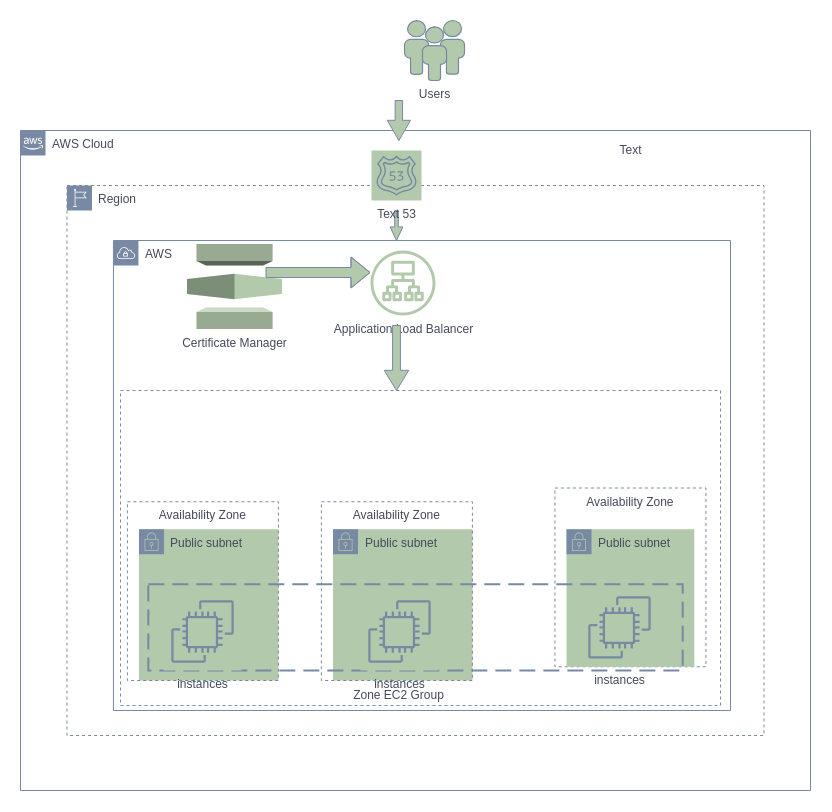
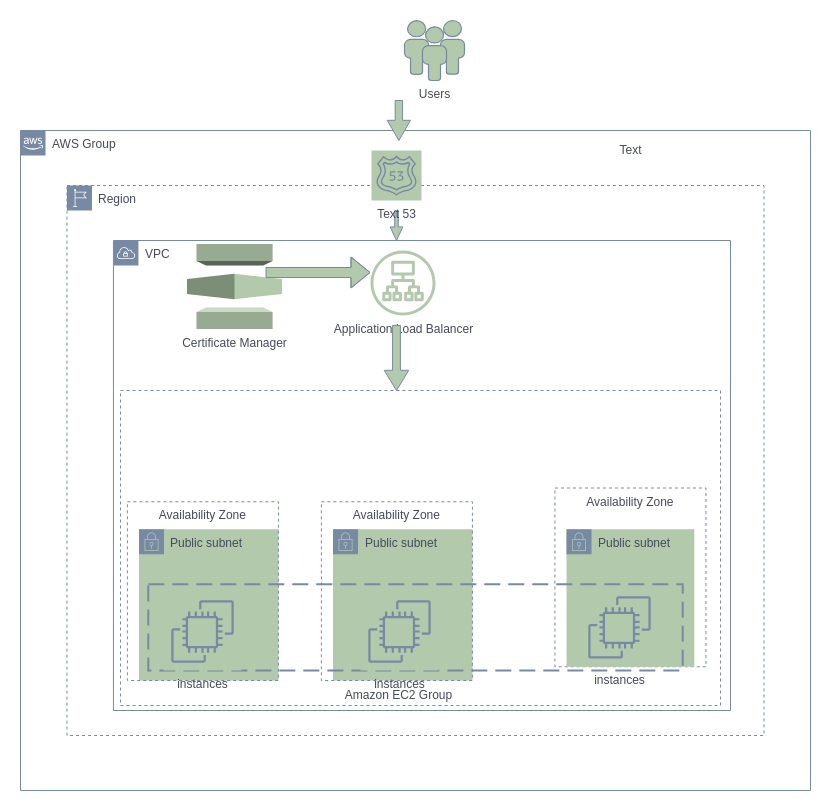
  <mxCell id="0" />
  <mxCell id="1" parent="0" />
- <mxCell id="2" value="AWS Cloud" style="points=[[0,0],[0.25,0],[0.5,0],[0.75,0],[1,0],[1,0.25],[1,0.5],[1,0.75],[1,1],[0.75,1],[0.5,1],[0.25,1],[0,1],[0,0.75],[0,0.5],[0,0.25]];outlineConnect=0;html=1;whiteSpace=wrap;fontSize=12;fontStyle=0;container=1;pointerEvents=0;collapsible=0;recursiveResize=0;shape=mxgraph.aws4.group;grIcon=mxgraph.aws4.group_aws_cloud_alt;strokeColor=#788AA3;fillColor=none;verticalAlign=top;align=left;spacingLeft=30;fontColor=#46495D;dashed=0;labelBackgroundColor=none;rounded=0;" vertex="1" parent="1"><mxGeometry x="20" y="130" width="790.0" height="660" as="geometry" /></mxCell>
- <mxCell id="3" value="AWS" style="points=[[0,0],[0.25,0],[0.5,0],[0.75,0],[1,0],[1,0.25],[1,0.5],[1,0.75],[1,1],[0.75,1],[0.5,1],[0.25,1],[0,1],[0,0.75],[0,0.5],[0,0.25]];outlineConnect=0;html=1;whiteSpace=wrap;fontSize=12;fontStyle=0;container=1;pointerEvents=0;collapsible=0;recursiveResize=0;shape=mxgraph.aws4.group;grIcon=mxgraph.aws4.group_vpc;strokeColor=#788AA3;fillColor=none;verticalAlign=top;align=left;spacingLeft=30;fontColor=#46495D;dashed=0;labelBackgroundColor=none;rounded=0;" vertex="1" parent="2"><mxGeometry x="92.94" y="110" width="617.06" height="470" as="geometry" /></mxCell>
+ <mxCell id="2" value="AWS Group" style="points=[[0,0],[0.25,0],[0.5,0],[0.75,0],[1,0],[1,0.25],[1,0.5],[1,0.75],[1,1],[0.75,1],[0.5,1],[0.25,1],[0,1],[0,0.75],[0,0.5],[0,0.25]];outlineConnect=0;html=1;whiteSpace=wrap;fontSize=12;fontStyle=0;container=1;pointerEvents=0;collapsible=0;recursiveResize=0;shape=mxgraph.aws4.group;grIcon=mxgraph.aws4.group_aws_cloud_alt;strokeColor=#788AA3;fillColor=none;verticalAlign=top;align=left;spacingLeft=30;fontColor=#46495D;dashed=0;labelBackgroundColor=none;rounded=0;" vertex="1" parent="1"><mxGeometry x="20" y="130" width="790.0" height="660" as="geometry" /></mxCell>
+ <mxCell id="3" value="VPC" style="points=[[0,0],[0.25,0],[0.5,0],[0.75,0],[1,0],[1,0.25],[1,0.5],[1,0.75],[1,1],[0.75,1],[0.5,1],[0.25,1],[0,1],[0,0.75],[0,0.5],[0,0.25]];outlineConnect=0;html=1;whiteSpace=wrap;fontSize=12;fontStyle=0;container=1;pointerEvents=0;collapsible=0;recursiveResize=0;shape=mxgraph.aws4.group;grIcon=mxgraph.aws4.group_vpc;strokeColor=#788AA3;fillColor=none;verticalAlign=top;align=left;spacingLeft=30;fontColor=#46495D;dashed=0;labelBackgroundColor=none;rounded=0;" vertex="1" parent="2"><mxGeometry x="92.94" y="110" width="617.06" height="470" as="geometry" /></mxCell>
  <mxCell id="4" value="Region" style="points=[[0,0],[0.25,0],[0.5,0],[0.75,0],[1,0],[1,0.25],[1,0.5],[1,0.75],[1,1],[0.75,1],[0.5,1],[0.25,1],[0,1],[0,0.75],[0,0.5],[0,0.25]];outlineConnect=0;html=1;whiteSpace=wrap;fontSize=12;fontStyle=0;container=1;pointerEvents=0;collapsible=0;recursiveResize=0;shape=mxgraph.aws4.group;grIcon=mxgraph.aws4.group_region;strokeColor=#788AA3;fillColor=none;verticalAlign=top;align=left;spacingLeft=30;fontColor=#46495D;dashed=1;labelBackgroundColor=none;rounded=0;" vertex="1" parent="3"><mxGeometry x="-46.471" y="-55" width="697.059" height="550" as="geometry" /></mxCell>
  <mxCell id="5" value="Availability Zone" style="fillColor=none;strokeColor=#788AA3;dashed=1;verticalAlign=top;fontStyle=0;fontColor=#46495D;labelBackgroundColor=none;rounded=0;" vertex="1" parent="4"><mxGeometry x="487.941" y="302.5" width="151.029" height="178.75" as="geometry" /></mxCell>
  <mxCell id="6" value="Public subnet" style="points=[[0,0],[0.25,0],[0.5,0],[0.75,0],[1,0],[1,0.25],[1,0.5],[1,0.75],[1,1],[0.75,1],[0.5,1],[0.25,1],[0,1],[0,0.75],[0,0.5],[0,0.25]];outlineConnect=0;html=1;whiteSpace=wrap;fontSize=12;fontStyle=0;container=1;pointerEvents=0;collapsible=0;recursiveResize=0;shape=mxgraph.aws4.group;grIcon=mxgraph.aws4.group_security_group;grStroke=0;strokeColor=#788AA3;fillColor=#B2C9AB;verticalAlign=top;align=left;spacingLeft=30;fontColor=#46495D;dashed=0;labelBackgroundColor=none;rounded=0;" vertex="1" parent="4"><mxGeometry x="72.029" y="343.75" width="139.412" height="151.25" as="geometry" /></mxCell>
  <mxCell id="7" value="Availability Zone" style="fillColor=none;strokeColor=#788AA3;dashed=1;verticalAlign=top;fontStyle=0;fontColor=#46495D;labelBackgroundColor=none;rounded=0;" vertex="1" parent="6"><mxGeometry x="-11.618" y="-27.5" width="151.029" height="178.75" as="geometry" /></mxCell>
  <mxCell id="8" value="Public subnet" style="points=[[0,0],[0.25,0],[0.5,0],[0.75,0],[1,0],[1,0.25],[1,0.5],[1,0.75],[1,1],[0.75,1],[0.5,1],[0.25,1],[0,1],[0,0.75],[0,0.5],[0,0.25]];outlineConnect=0;html=1;whiteSpace=wrap;fontSize=12;fontStyle=0;container=1;pointerEvents=0;collapsible=0;recursiveResize=0;shape=mxgraph.aws4.group;grIcon=mxgraph.aws4.group_security_group;grStroke=0;strokeColor=#788AA3;fillColor=#B2C9AB;verticalAlign=top;align=left;spacingLeft=30;fontColor=#46495D;dashed=0;labelBackgroundColor=none;rounded=0;" vertex="1" parent="4"><mxGeometry x="499.559" y="343.75" width="127.794" height="137.5" as="geometry" /></mxCell>
  <mxCell id="9" value="Public subnet" style="points=[[0,0],[0.25,0],[0.5,0],[0.75,0],[1,0],[1,0.25],[1,0.5],[1,0.75],[1,1],[0.75,1],[0.5,1],[0.25,1],[0,1],[0,0.75],[0,0.5],[0,0.25]];outlineConnect=0;html=1;whiteSpace=wrap;fontSize=12;fontStyle=0;container=1;pointerEvents=0;collapsible=0;recursiveResize=0;shape=mxgraph.aws4.group;grIcon=mxgraph.aws4.group_security_group;grStroke=0;strokeColor=#788AA3;fillColor=#B2C9AB;verticalAlign=top;align=left;spacingLeft=30;fontColor=#46495D;dashed=0;labelBackgroundColor=none;rounded=0;" vertex="1" parent="4"><mxGeometry x="266.044" y="343.75" width="139.412" height="151.25" as="geometry" /></mxCell>
  <mxCell id="10" value="Availability Zone" style="fillColor=none;strokeColor=#788AA3;dashed=1;verticalAlign=top;fontStyle=0;fontColor=#46495D;labelBackgroundColor=none;rounded=0;" vertex="1" parent="9"><mxGeometry x="-11.618" y="-27.5" width="151.029" height="178.75" as="geometry" /></mxCell>
- <mxCell id="11" value="Zone EC2 Group" style="text;html=1;align=center;verticalAlign=middle;resizable=0;points=[];autosize=1;strokeColor=none;fillColor=none;labelBackgroundColor=none;fontColor=#46495D;rounded=0;" vertex="1" parent="4"><mxGeometry x="266.041" y="495" width="130" height="30" as="geometry" /></mxCell>
+ <mxCell id="11" value="Amazon EC2 Group" style="text;html=1;align=center;verticalAlign=middle;resizable=0;points=[];autosize=1;strokeColor=none;fillColor=none;labelBackgroundColor=none;fontColor=#46495D;rounded=0;" vertex="1" parent="4"><mxGeometry x="266.041" y="495" width="130" height="30" as="geometry" /></mxCell>
  <mxCell id="12" value="" style="fillColor=none;strokeColor=#788AA3;dashed=1;verticalAlign=top;fontStyle=0;fontColor=#46495D;labelBackgroundColor=none;" vertex="1" parent="4"><mxGeometry x="53.53" y="205" width="600" height="315" as="geometry" /></mxCell>
  <mxCell id="13" value="Application Load Balancer" style="sketch=0;outlineConnect=0;fontColor=#46495D;fillColor=#B2C9AB;strokeColor=none;dashed=0;verticalLabelPosition=bottom;verticalAlign=top;align=center;html=1;fontSize=12;fontStyle=0;aspect=fixed;pointerEvents=1;shape=mxgraph.aws4.application_load_balancer;labelBackgroundColor=none;" vertex="1" parent="4"><mxGeometry x="303.54" y="65" width="65" height="65" as="geometry" /></mxCell>
  <mxCell id="14" value="Certificate Manager&lt;br&gt;" style="outlineConnect=0;dashed=0;verticalLabelPosition=bottom;verticalAlign=top;align=center;html=1;shape=mxgraph.aws3.certificate_manager;fillColor=#B2C9AB;strokeColor=#788AA3;fontColor=#46495D;labelBackgroundColor=none;" vertex="1" parent="4"><mxGeometry x="120" y="58.5" width="95" height="85" as="geometry" /></mxCell>
  <mxCell id="15" value="" style="edgeStyle=orthogonalEdgeStyle;html=1;endArrow=block;elbow=vertical;startArrow=none;endFill=1;strokeColor=#788AA3;rounded=0;fontColor=default;fillColor=#B2C9AB;shape=flexArrow;labelBackgroundColor=none;" edge="1" parent="4" target="13"><mxGeometry width="100" relative="1" as="geometry"><mxPoint x="198.531" y="87" as="sourcePoint" /><mxPoint x="298.541" y="87.1" as="targetPoint" /><Array as="points"><mxPoint x="249" y="87" /><mxPoint x="249" y="87" /></Array></mxGeometry></mxCell>
  <mxCell id="16" value="" style="html=1;shadow=0;dashed=0;align=center;verticalAlign=middle;shape=mxgraph.arrows2.arrow;dy=0.68;dx=20.2;direction=south;notch=0;strokeColor=#788AA3;fontColor=#46495D;fillColor=#B2C9AB;" vertex="1" parent="4"><mxGeometry x="317.26" y="140" width="24.53" height="65" as="geometry" /></mxCell>
  <mxCell id="17" value="" style="html=1;shadow=0;dashed=0;align=center;verticalAlign=middle;shape=mxgraph.arrows2.arrow;dy=0.72;dx=13.6;direction=south;notch=0;strokeColor=#788AA3;fontColor=#46495D;fillColor=#B2C9AB;" vertex="1" parent="4"><mxGeometry x="323.16" y="25" width="12.74" height="30" as="geometry" /></mxCell>
  <mxCell id="18" value="Text 53" style="sketch=0;points=[[0,0,0],[0.25,0,0],[0.5,0,0],[0.75,0,0],[1,0,0],[0,1,0],[0.25,1,0],[0.5,1,0],[0.75,1,0],[1,1,0],[0,0.25,0],[0,0.5,0],[0,0.75,0],[1,0.25,0],[1,0.5,0],[1,0.75,0]];outlineConnect=0;fontColor=#46495D;gradientDirection=north;fillColor=#B2C9AB;strokeColor=#788AA3;dashed=0;verticalLabelPosition=bottom;verticalAlign=top;align=center;html=1;fontSize=12;fontStyle=0;aspect=fixed;shape=mxgraph.aws4.resourceIcon;resIcon=mxgraph.aws4.route_53;labelBackgroundColor=none;" vertex="1" parent="2"><mxGeometry x="351" y="20" width="50" height="50" as="geometry" /></mxCell>
  <mxCell id="19" value="" style="rounded=0;arcSize=10;dashed=1;strokeColor=#788AA3;fillColor=none;dashPattern=8 4;strokeWidth=2;labelBackgroundColor=none;fontColor=#46495D;" vertex="1" parent="1"><mxGeometry x="147.79" y="583.75" width="534.41" height="86.25" as="geometry" /></mxCell>
  <mxCell id="20" value="instances&lt;br&gt;" style="points=[[0,0,0],[0.25,0,0],[0.5,0,0],[0.75,0,0],[1,0,0],[0,1,0],[0.25,1,0],[0.5,1,0],[0.75,1,0],[1,1,0],[0,0.25,0],[0,0.5,0],[0,0.75,0],[1,0.25,0],[1,0.5,0],[1,0.75,0]];outlineConnect=0;fontColor=#46495D;gradientDirection=north;fillColor=#B2C9AB;strokeColor=#788AA3;dashed=0;verticalLabelPosition=bottom;verticalAlign=top;align=center;html=1;fontSize=12;fontStyle=0;aspect=fixed;shape=mxgraph.aws4.resourceIcon;resIcon=mxgraph.aws4.ec2;labelBackgroundColor=none;rounded=0;" vertex="1" parent="1"><mxGeometry x="163" y="592" width="78" height="78" as="geometry" /></mxCell>
  <mxCell id="21" value="instances&lt;br&gt;" style="points=[[0,0,0],[0.25,0,0],[0.5,0,0],[0.75,0,0],[1,0,0],[0,1,0],[0.25,1,0],[0.5,1,0],[0.75,1,0],[1,1,0],[0,0.25,0],[0,0.5,0],[0,0.75,0],[1,0.25,0],[1,0.5,0],[1,0.75,0]];outlineConnect=0;fontColor=#46495D;gradientDirection=north;fillColor=#B2C9AB;strokeColor=#788AA3;dashed=0;verticalLabelPosition=bottom;verticalAlign=top;align=center;html=1;fontSize=12;fontStyle=0;aspect=fixed;shape=mxgraph.aws4.resourceIcon;resIcon=mxgraph.aws4.ec2;labelBackgroundColor=none;rounded=0;" vertex="1" parent="1"><mxGeometry x="580" y="587.88" width="78" height="78" as="geometry" /></mxCell>
  <mxCell id="22" value="instances" style="points=[[0,0,0],[0.25,0,0],[0.5,0,0],[0.75,0,0],[1,0,0],[0,1,0],[0.25,1,0],[0.5,1,0],[0.75,1,0],[1,1,0],[0,0.25,0],[0,0.5,0],[0,0.75,0],[1,0.25,0],[1,0.5,0],[1,0.75,0]];outlineConnect=0;fontColor=#46495D;gradientDirection=north;fillColor=#B2C9AB;strokeColor=#788AA3;dashed=0;verticalLabelPosition=bottom;verticalAlign=top;align=center;html=1;fontSize=12;fontStyle=0;aspect=fixed;shape=mxgraph.aws4.resourceIcon;resIcon=mxgraph.aws4.ec2;labelBackgroundColor=none;rounded=0;" vertex="1" parent="1"><mxGeometry x="360" y="592" width="78" height="78" as="geometry" /></mxCell>
  <mxCell id="23" value="Users" style="fontColor=#46495D;verticalAlign=top;verticalLabelPosition=bottom;labelPosition=center;align=center;html=1;outlineConnect=0;fillColor=#B2C9AB;strokeColor=#788AA3;gradientDirection=north;strokeWidth=2;shape=mxgraph.networks.users;labelBackgroundColor=none;" vertex="1" parent="1"><mxGeometry x="404" y="20" width="60" height="60" as="geometry" /></mxCell>
  <mxCell id="24" value="" style="html=1;shadow=0;dashed=0;align=center;verticalAlign=middle;shape=mxgraph.arrows2.arrow;dy=0.68;dx=20.2;direction=south;notch=0;strokeColor=#788AA3;fontColor=#46495D;fillColor=#B2C9AB;" vertex="1" parent="1"><mxGeometry x="386.74" y="100" width="23.26" height="40" as="geometry" /></mxCell>
  <mxCell id="25" value="Text" style="text;html=1;align=center;verticalAlign=middle;resizable=0;points=[];autosize=1;strokeColor=none;fillColor=none;fontColor=#46495D;" vertex="1" parent="1"><mxGeometry x="605" y="135" width="50" height="30" as="geometry" /></mxCell>
